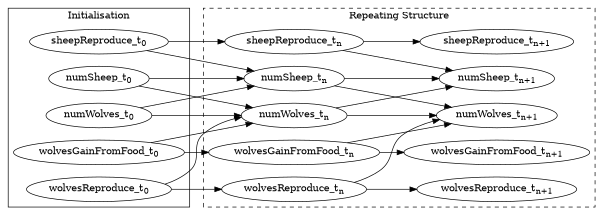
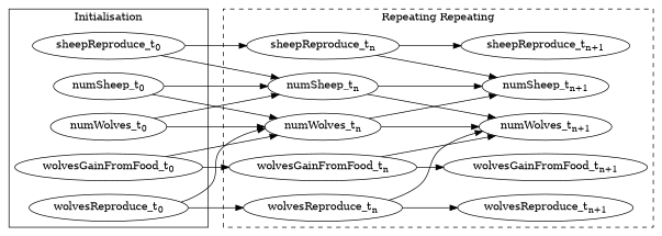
  digraph {
    newrank=True
    rankdir=LR
    n1 [label=<numSheep_t<sub>0</sub>>]
    n2 [label=<sheepReproduce_t<sub>0</sub>>]
    n3 [label=<wolvesGainFromFood_t<sub>0</sub>>]
    n4 [label=<numWolves_t<sub>0</sub>>]
    n5 [label=<wolvesReproduce_t<sub>0</sub>>]
    n6 [label=<numSheep_t<sub>n</sub>>]
    n7 [label=<sheepReproduce_t<sub>n</sub>>]
    n8 [label=<numWolves_t<sub>n</sub>>]
    n9 [label=<wolvesReproduce_t<sub>n</sub>>]
    n10 [label=<wolvesGainFromFood_t<sub>n</sub>>]
    n11 [label=<numSheep_t<sub>n+1</sub>>]
    n12 [label=<sheepReproduce_t<sub>n+1</sub>>]
    n13 [label=<numWolves_t<sub>n+1</sub>>]
    n14 [label=<wolvesReproduce_t<sub>n+1</sub>>]
    n15 [label=<wolvesGainFromFood_t<sub>n+1</sub>>]
    subgraph cluster_1 {
      label=Initialisation
      pencolor=black
      subgraph sub_2 {
        label=Initialisation
        pencolor=black
        rank=same
        n1
        n2
        n3
        n4
        n5
      }
    }
    subgraph cluster_3 {
-     label="Repeating Structure"
+     label="Repeating Repeating"
      pencolor=black
      style=dashed
      subgraph sub_4 {
        label="Repeating Structure"
        pencolor=black
        rank=same
        style=dashed
        n6
        n7
        n8
        n9
        n10
      }
      subgraph sub_5 {
        label="Repeating Structure"
        pencolor=black
        rank=same
        style=dashed
        n11
        n12
        n13
        n14
        n15
      }
    }
    n1 -> n6
    n1 -> n8
    n2 -> n6
    n2 -> n7
    n3 -> n8
    n3 -> n10
    n4 -> n6
    n4 -> n8
    n5 -> n8
    n5 -> n9
    n6 -> n11
    n6 -> n13
    n7 -> n11
    n7 -> n12
    n8 -> n11
    n8 -> n13
    n9 -> n13
    n9 -> n14
    n10 -> n13
    n10 -> n15
  }
